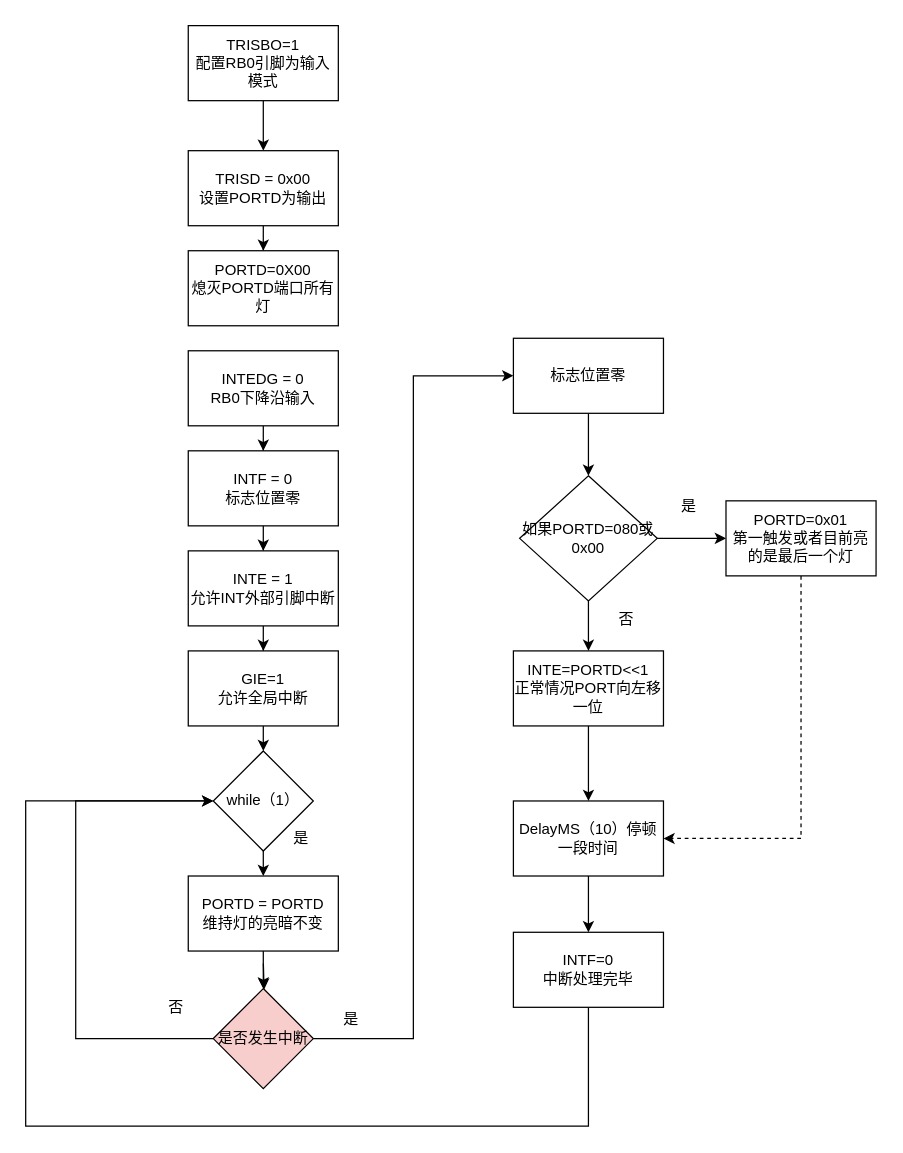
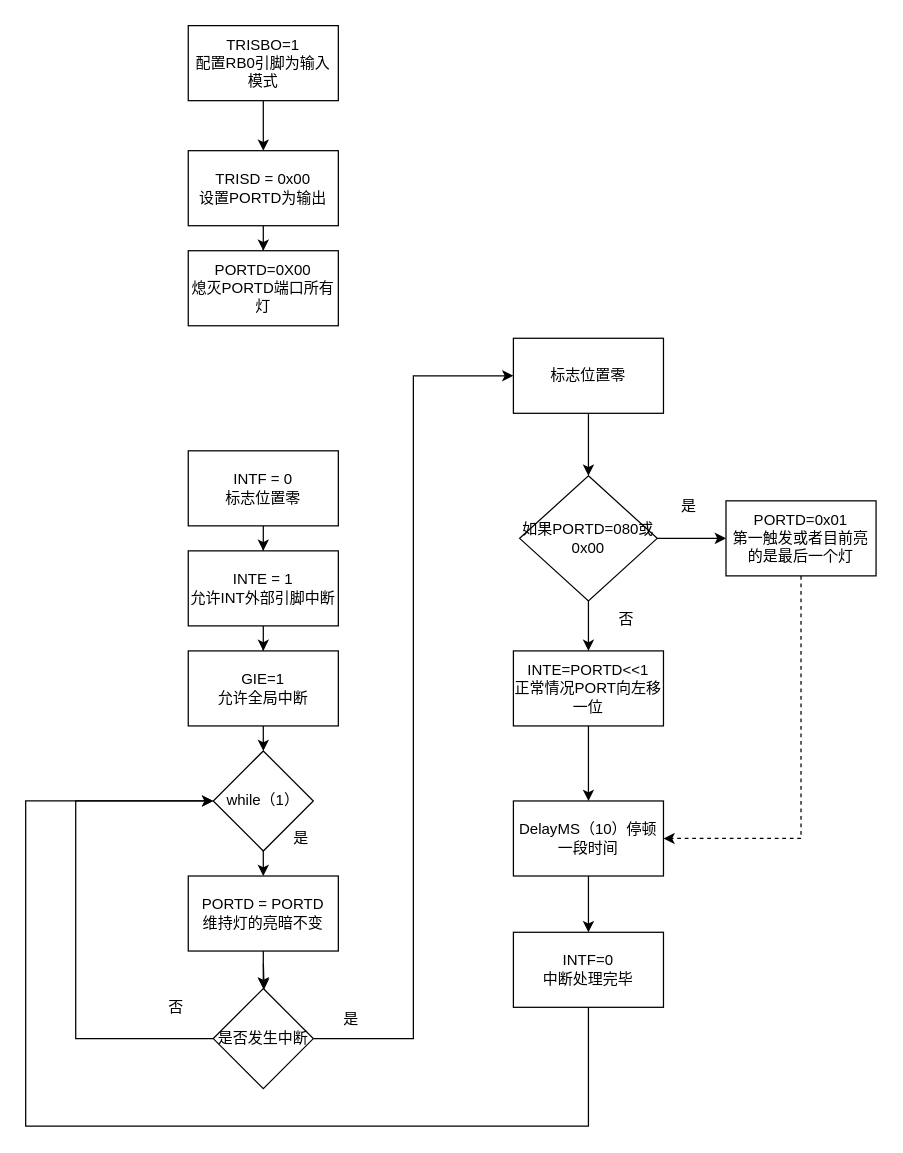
  <mxCell id="0" />
  <mxCell id="1" parent="0" />
  <mxCell id="2" style="edgeStyle=orthogonalEdgeStyle;rounded=0;orthogonalLoop=1;jettySize=auto;html=1;" edge="1" parent="1" source="3" target="5"><mxGeometry relative="1" as="geometry" /></mxCell>
  <mxCell id="3" value="TRISBO=1&lt;br&gt;配置RB0引脚为输入模式" style="rounded=0;whiteSpace=wrap;html=1;" vertex="1" parent="1"><mxGeometry x="150" y="20" width="120" height="60" as="geometry" /></mxCell>
  <mxCell id="4" style="edgeStyle=orthogonalEdgeStyle;rounded=0;orthogonalLoop=1;jettySize=auto;html=1;" edge="1" parent="1" source="5" target="6"><mxGeometry relative="1" as="geometry" /></mxCell>
  <mxCell id="5" value="TRISD = 0x00&lt;br&gt;设置PORTD为输出" style="rounded=0;whiteSpace=wrap;html=1;" vertex="1" parent="1"><mxGeometry x="150" y="120" width="120" height="60" as="geometry" /></mxCell>
  <mxCell id="6" value="PORTD=0X00&lt;br&gt;熄灭PORTD端口所有灯" style="rounded=0;whiteSpace=wrap;html=1;" vertex="1" parent="1"><mxGeometry x="150" y="200" width="120" height="60" as="geometry" /></mxCell>
- <mxCell id="7" style="edgeStyle=orthogonalEdgeStyle;rounded=0;orthogonalLoop=1;jettySize=auto;html=1;" edge="1" parent="1" source="8" target="10"><mxGeometry relative="1" as="geometry" /></mxCell>
- <mxCell id="8" value="INTEDG = 0&lt;br&gt;RB0下降沿输入" style="rounded=0;whiteSpace=wrap;html=1;" vertex="1" parent="1"><mxGeometry x="150" y="280" width="120" height="60" as="geometry" /></mxCell>
  <mxCell id="9" style="edgeStyle=orthogonalEdgeStyle;rounded=0;orthogonalLoop=1;jettySize=auto;html=1;" edge="1" parent="1" source="10" target="12"><mxGeometry relative="1" as="geometry" /></mxCell>
  <mxCell id="10" value="INTF = 0&lt;br&gt;标志位置零" style="rounded=0;whiteSpace=wrap;html=1;" vertex="1" parent="1"><mxGeometry x="150" y="360" width="120" height="60" as="geometry" /></mxCell>
  <mxCell id="11" style="edgeStyle=orthogonalEdgeStyle;rounded=0;orthogonalLoop=1;jettySize=auto;html=1;" edge="1" parent="1" source="12" target="14"><mxGeometry relative="1" as="geometry" /></mxCell>
  <mxCell id="12" value="INTE = 1&lt;br&gt;允许INT外部引脚中断" style="rounded=0;whiteSpace=wrap;html=1;" vertex="1" parent="1"><mxGeometry x="150" y="440" width="120" height="60" as="geometry" /></mxCell>
  <mxCell id="13" style="edgeStyle=orthogonalEdgeStyle;rounded=0;orthogonalLoop=1;jettySize=auto;html=1;exitX=0.5;exitY=1;exitDx=0;exitDy=0;entryX=0.5;entryY=0;entryDx=0;entryDy=0;" edge="1" parent="1" source="14" target="39"><mxGeometry relative="1" as="geometry" /></mxCell>
  <mxCell id="14" value="GIE=1&lt;br&gt;允许全局中断" style="rounded=0;whiteSpace=wrap;html=1;" vertex="1" parent="1"><mxGeometry x="150" y="520" width="120" height="60" as="geometry" /></mxCell>
  <mxCell id="15" style="edgeStyle=orthogonalEdgeStyle;rounded=0;orthogonalLoop=1;jettySize=auto;html=1;entryX=0.5;entryY=0;entryDx=0;entryDy=0;" edge="1" parent="1" source="16" target="22"><mxGeometry relative="1" as="geometry" /></mxCell>
  <mxCell id="16" value="PORTD = PORTD&lt;br&gt;维持灯的亮暗不变" style="rounded=0;whiteSpace=wrap;html=1;" vertex="1" parent="1"><mxGeometry x="150" y="700" width="120" height="60" as="geometry" /></mxCell>
  <mxCell id="17" style="edgeStyle=orthogonalEdgeStyle;rounded=0;orthogonalLoop=1;jettySize=auto;html=1;" edge="1" parent="1" target="22"><mxGeometry relative="1" as="geometry"><mxPoint x="210.059" y="769.941" as="sourcePoint" /></mxGeometry></mxCell>
  <mxCell id="18" value="" style="edgeStyle=orthogonalEdgeStyle;rounded=0;orthogonalLoop=1;jettySize=auto;html=1;" edge="1" parent="1" source="19" target="27"><mxGeometry relative="1" as="geometry" /></mxCell>
  <mxCell id="19" value="标志位置零" style="rounded=0;whiteSpace=wrap;html=1;" vertex="1" parent="1"><mxGeometry x="410" y="270" width="120" height="60" as="geometry" /></mxCell>
  <mxCell id="20" style="edgeStyle=orthogonalEdgeStyle;rounded=0;orthogonalLoop=1;jettySize=auto;html=1;entryX=0;entryY=0.5;entryDx=0;entryDy=0;" edge="1" parent="1" source="22" target="19"><mxGeometry relative="1" as="geometry" /></mxCell>
  <mxCell id="21" style="edgeStyle=orthogonalEdgeStyle;rounded=0;orthogonalLoop=1;jettySize=auto;html=1;entryX=0;entryY=0.5;entryDx=0;entryDy=0;" edge="1" parent="1" source="22" target="39"><mxGeometry relative="1" as="geometry"><Array as="points"><mxPoint x="60" y="830" /><mxPoint x="60" y="640" /></Array></mxGeometry></mxCell>
- <mxCell id="22" value="是否发生中断" style="rhombus;whiteSpace=wrap;html=1;rounded=0;fillColor=#f8cecc;" vertex="1" parent="1"><mxGeometry x="170" y="790" width="80" height="80" as="geometry" /></mxCell>
+ <mxCell id="22" value="是否发生中断" style="rhombus;whiteSpace=wrap;html=1;rounded=0;" vertex="1" parent="1"><mxGeometry x="170" y="790" width="80" height="80" as="geometry" /></mxCell>
  <mxCell id="23" value="是" style="text;html=1;align=center;verticalAlign=middle;resizable=0;points=[];autosize=1;strokeColor=none;fillColor=none;" vertex="1" parent="1"><mxGeometry x="260" y="800" width="40" height="30" as="geometry" /></mxCell>
  <mxCell id="24" value="否" style="text;html=1;align=center;verticalAlign=middle;resizable=0;points=[];autosize=1;strokeColor=none;fillColor=none;" vertex="1" parent="1"><mxGeometry x="120" y="790" width="40" height="30" as="geometry" /></mxCell>
  <mxCell id="25" value="" style="edgeStyle=orthogonalEdgeStyle;rounded=0;orthogonalLoop=1;jettySize=auto;html=1;" edge="1" parent="1" source="27" target="29"><mxGeometry relative="1" as="geometry" /></mxCell>
  <mxCell id="26" value="" style="edgeStyle=orthogonalEdgeStyle;rounded=0;orthogonalLoop=1;jettySize=auto;html=1;" edge="1" parent="1" source="27" target="32"><mxGeometry relative="1" as="geometry" /></mxCell>
  <mxCell id="27" value="如果PORTD=080或0x00" style="rhombus;whiteSpace=wrap;html=1;rounded=0;" vertex="1" parent="1"><mxGeometry x="415" y="380" width="110" height="100" as="geometry" /></mxCell>
  <mxCell id="28" style="edgeStyle=orthogonalEdgeStyle;rounded=0;orthogonalLoop=1;jettySize=auto;html=1;dashed=1;" edge="1" parent="1" source="29" target="35"><mxGeometry relative="1" as="geometry"><Array as="points"><mxPoint x="640" y="670" /></Array></mxGeometry></mxCell>
  <mxCell id="29" value="PORTD=0x01&lt;br&gt;第一触发或者目前亮的是最后一个灯" style="whiteSpace=wrap;html=1;rounded=0;" vertex="1" parent="1"><mxGeometry x="580" y="400" width="120" height="60" as="geometry" /></mxCell>
  <mxCell id="30" value="是" style="text;html=1;align=center;verticalAlign=middle;resizable=0;points=[];autosize=1;strokeColor=none;fillColor=none;" vertex="1" parent="1"><mxGeometry x="530" y="390" width="40" height="30" as="geometry" /></mxCell>
  <mxCell id="31" style="edgeStyle=orthogonalEdgeStyle;rounded=0;orthogonalLoop=1;jettySize=auto;html=1;exitX=0.5;exitY=1;exitDx=0;exitDy=0;entryX=0.5;entryY=0;entryDx=0;entryDy=0;" edge="1" parent="1" source="32" target="35"><mxGeometry relative="1" as="geometry" /></mxCell>
  <mxCell id="32" value="INTE=PORTD&amp;lt;&amp;lt;1&lt;br&gt;正常情况PORT向左移一位" style="whiteSpace=wrap;html=1;rounded=0;" vertex="1" parent="1"><mxGeometry x="410" y="520" width="120" height="60" as="geometry" /></mxCell>
  <mxCell id="33" value="否" style="text;html=1;align=center;verticalAlign=middle;resizable=0;points=[];autosize=1;strokeColor=none;fillColor=none;" vertex="1" parent="1"><mxGeometry x="480" y="480" width="40" height="30" as="geometry" /></mxCell>
  <mxCell id="34" style="edgeStyle=orthogonalEdgeStyle;rounded=0;orthogonalLoop=1;jettySize=auto;html=1;" edge="1" parent="1" source="35" target="37"><mxGeometry relative="1" as="geometry" /></mxCell>
  <mxCell id="35" value="DelayMS（10）停顿一段时间" style="whiteSpace=wrap;html=1;rounded=0;" vertex="1" parent="1"><mxGeometry x="410" y="640" width="120" height="60" as="geometry" /></mxCell>
  <mxCell id="36" style="edgeStyle=orthogonalEdgeStyle;rounded=0;orthogonalLoop=1;jettySize=auto;html=1;entryX=0;entryY=0.5;entryDx=0;entryDy=0;" edge="1" parent="1" source="37" target="39"><mxGeometry relative="1" as="geometry"><Array as="points"><mxPoint x="470" y="900" /><mxPoint x="20" y="900" /><mxPoint x="20" y="640" /></Array></mxGeometry></mxCell>
  <mxCell id="37" value="INTF=0&lt;br&gt;中断处理完毕" style="whiteSpace=wrap;html=1;rounded=0;" vertex="1" parent="1"><mxGeometry x="410" y="745" width="120" height="60" as="geometry" /></mxCell>
  <mxCell id="38" style="edgeStyle=orthogonalEdgeStyle;rounded=0;orthogonalLoop=1;jettySize=auto;html=1;exitX=0.5;exitY=1;exitDx=0;exitDy=0;entryX=0.5;entryY=0;entryDx=0;entryDy=0;" edge="1" parent="1" source="39" target="16"><mxGeometry relative="1" as="geometry" /></mxCell>
  <mxCell id="39" value="while（1）" style="rhombus;whiteSpace=wrap;html=1;rounded=0;" vertex="1" parent="1"><mxGeometry x="170" y="600" width="80" height="80" as="geometry" /></mxCell>
  <mxCell id="40" value="是" style="text;html=1;align=center;verticalAlign=middle;resizable=0;points=[];autosize=1;strokeColor=none;fillColor=none;" vertex="1" parent="1"><mxGeometry x="220" y="655" width="40" height="30" as="geometry" /></mxCell>
